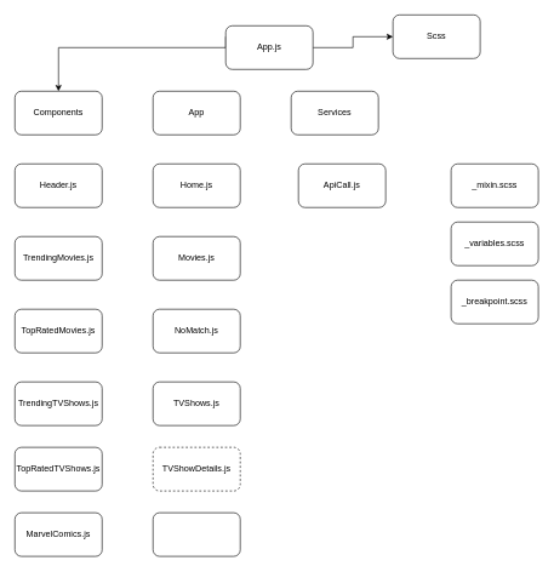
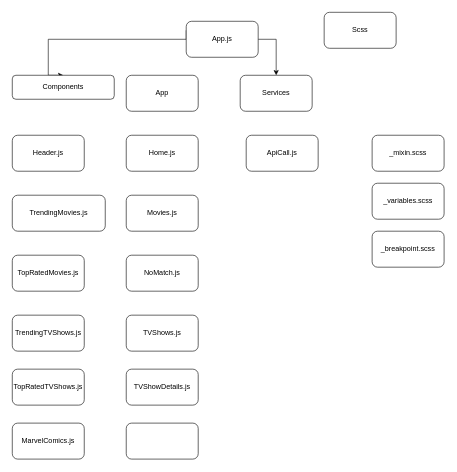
  <mxCell id="0" />
  <mxCell id="1" parent="0" />
- <mxCell id="2" style="edgeStyle=orthogonalEdgeStyle;rounded=0;orthogonalLoop=1;jettySize=auto;html=1;exitX=1;exitY=0.5;exitDx=0;exitDy=0;" edge="1" parent="1" source="4" target="5"><mxGeometry relative="1" as="geometry" /></mxCell>
+ <mxCell id="2" style="edgeStyle=orthogonalEdgeStyle;rounded=0;orthogonalLoop=1;jettySize=auto;html=1;exitX=1;exitY=0.5;exitDx=0;exitDy=0;" edge="1" parent="1" source="4" target="6"><mxGeometry relative="1" as="geometry" /></mxCell>
  <mxCell id="3" style="edgeStyle=orthogonalEdgeStyle;rounded=0;orthogonalLoop=1;jettySize=auto;html=1;exitX=0;exitY=0.25;exitDx=0;exitDy=0;entryX=0.5;entryY=0;entryDx=0;entryDy=0;" edge="1" parent="1" source="4" target="8"><mxGeometry relative="1" as="geometry"><mxPoint x="70" y="50" as="targetPoint" /><Array as="points"><mxPoint x="310" y="65" /><mxPoint x="80" y="65" /></Array></mxGeometry></mxCell>
  <mxCell id="4" value="App.js" style="rounded=1;whiteSpace=wrap;html=1;" vertex="1" parent="1"><mxGeometry x="310" y="35" width="120" height="60" as="geometry" /></mxCell>
  <mxCell id="5" value="Scss" style="rounded=1;whiteSpace=wrap;html=1;" vertex="1" parent="1"><mxGeometry x="540" y="20" width="120" height="60" as="geometry" /></mxCell>
  <mxCell id="6" value="Services" style="rounded=1;whiteSpace=wrap;html=1;" vertex="1" parent="1"><mxGeometry x="400" y="125" width="120" height="60" as="geometry" /></mxCell>
  <mxCell id="7" value="App" style="rounded=1;whiteSpace=wrap;html=1;" vertex="1" parent="1"><mxGeometry x="210" y="125" width="120" height="60" as="geometry" /></mxCell>
- <mxCell id="8" value="Components" style="rounded=1;whiteSpace=wrap;html=1;" vertex="1" parent="1"><mxGeometry x="20" y="125" width="120" height="60" as="geometry" /></mxCell>
+ <mxCell id="8" value="Components" style="rounded=1;whiteSpace=wrap;html=1;" vertex="1" parent="1"><mxGeometry x="20" y="125" width="170" height="40" as="geometry" /></mxCell>
  <mxCell id="9" value="ApiCall.js" style="rounded=1;whiteSpace=wrap;html=1;" vertex="1" parent="1"><mxGeometry x="410" y="225" width="120" height="60" as="geometry" /></mxCell>
  <mxCell id="10" value="Header.js" style="rounded=1;whiteSpace=wrap;html=1;" vertex="1" parent="1"><mxGeometry x="20" y="225" width="120" height="60" as="geometry" /></mxCell>
  <mxCell id="11" value="TopRatedMovies.js" style="rounded=1;whiteSpace=wrap;html=1;" vertex="1" parent="1"><mxGeometry x="20" y="425" width="120" height="60" as="geometry" /></mxCell>
  <mxCell id="12" value="" style="rounded=1;whiteSpace=wrap;html=1;" vertex="1" parent="1"><mxGeometry x="210" y="705" width="120" height="60" as="geometry" /></mxCell>
  <mxCell id="13" value="_breakpoint.scss" style="rounded=1;whiteSpace=wrap;html=1;" vertex="1" parent="1"><mxGeometry x="620" y="385" width="120" height="60" as="geometry" /></mxCell>
  <mxCell id="14" value="_variables.scss" style="rounded=1;whiteSpace=wrap;html=1;" vertex="1" parent="1"><mxGeometry x="620" y="305" width="120" height="60" as="geometry" /></mxCell>
  <mxCell id="15" value="_mixin.scss" style="rounded=1;whiteSpace=wrap;html=1;" vertex="1" parent="1"><mxGeometry x="620" y="225" width="120" height="60" as="geometry" /></mxCell>
  <mxCell id="16" value="NoMatch.js" style="rounded=1;whiteSpace=wrap;html=1;" vertex="1" parent="1"><mxGeometry x="210" y="425" width="120" height="60" as="geometry" /></mxCell>
  <mxCell id="17" value="Movies.js" style="rounded=1;whiteSpace=wrap;html=1;" vertex="1" parent="1"><mxGeometry x="210" y="325" width="120" height="60" as="geometry" /></mxCell>
  <mxCell id="18" value="Home.js" style="rounded=1;whiteSpace=wrap;html=1;" vertex="1" parent="1"><mxGeometry x="210" y="225" width="120" height="60" as="geometry" /></mxCell>
- <mxCell id="19" value="TVShowDetails.js" style="rounded=1;whiteSpace=wrap;html=1;dashed=1;" vertex="1" parent="1"><mxGeometry x="210" y="615" width="120" height="60" as="geometry" /></mxCell>
+ <mxCell id="19" value="TVShowDetails.js" style="rounded=1;whiteSpace=wrap;html=1;" vertex="1" parent="1"><mxGeometry x="210" y="615" width="120" height="60" as="geometry" /></mxCell>
  <mxCell id="20" value="TVShows.js" style="rounded=1;whiteSpace=wrap;html=1;" vertex="1" parent="1"><mxGeometry x="210" y="525" width="120" height="60" as="geometry" /></mxCell>
- <mxCell id="21" value="TrendingMovies.js" style="rounded=1;whiteSpace=wrap;html=1;" vertex="1" parent="1"><mxGeometry x="20" y="325" width="120" height="60" as="geometry" /></mxCell>
+ <mxCell id="21" value="TrendingMovies.js" style="rounded=1;whiteSpace=wrap;html=1;" vertex="1" parent="1"><mxGeometry x="20" y="325" width="155" height="60" as="geometry" /></mxCell>
  <mxCell id="22" value="TrendingTVShows.js&lt;br&gt;" style="rounded=1;whiteSpace=wrap;html=1;" vertex="1" parent="1"><mxGeometry x="20" y="525" width="120" height="60" as="geometry" /></mxCell>
  <mxCell id="23" value="TopRatedTVShows.js" style="rounded=1;whiteSpace=wrap;html=1;" vertex="1" parent="1"><mxGeometry x="20" y="615" width="120" height="60" as="geometry" /></mxCell>
  <mxCell id="24" value="MarvelComics.js" style="rounded=1;whiteSpace=wrap;html=1;" vertex="1" parent="1"><mxGeometry x="20" y="705" width="120" height="60" as="geometry" /></mxCell>
